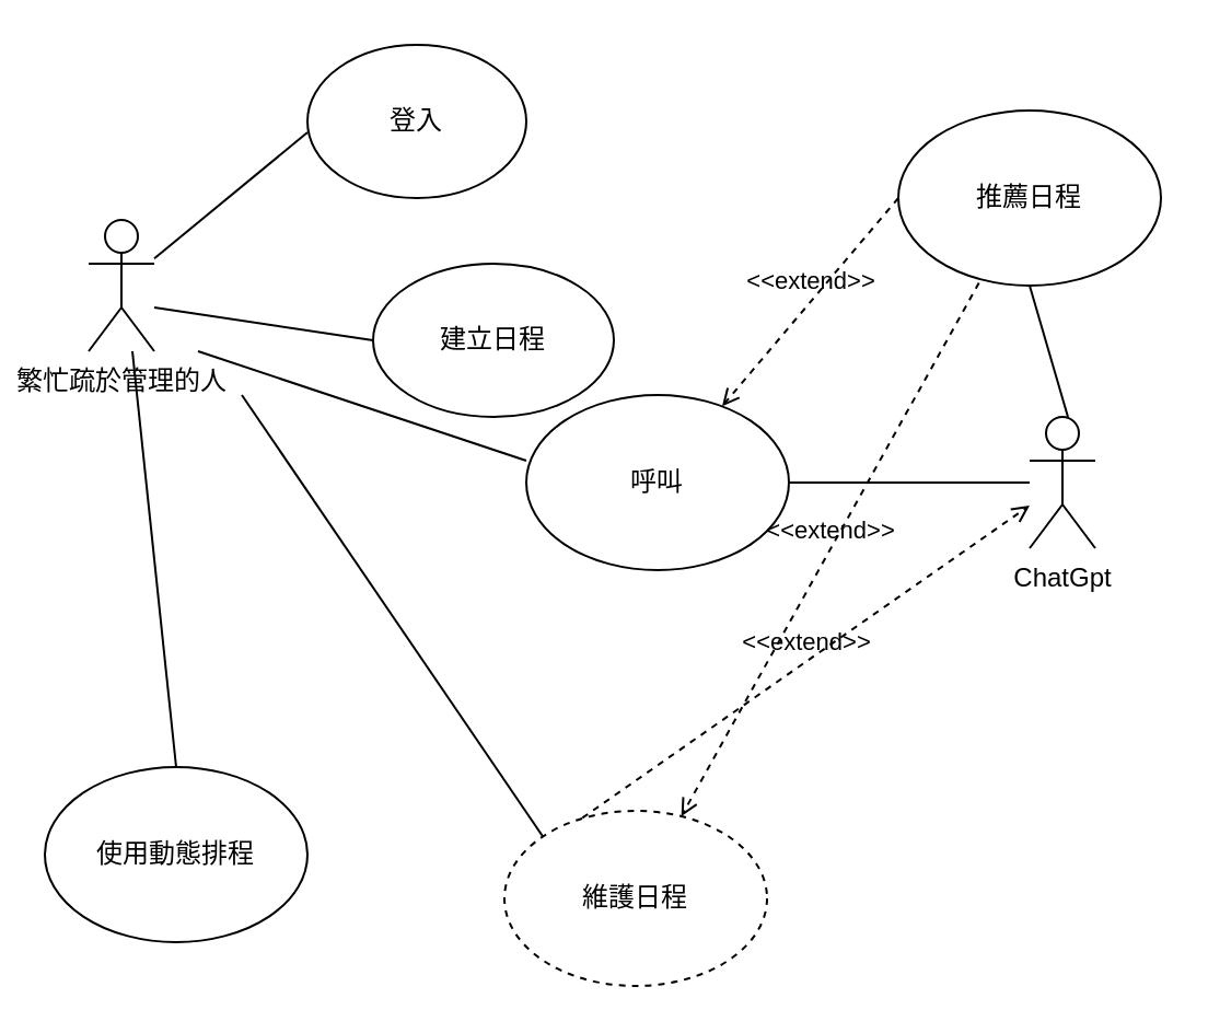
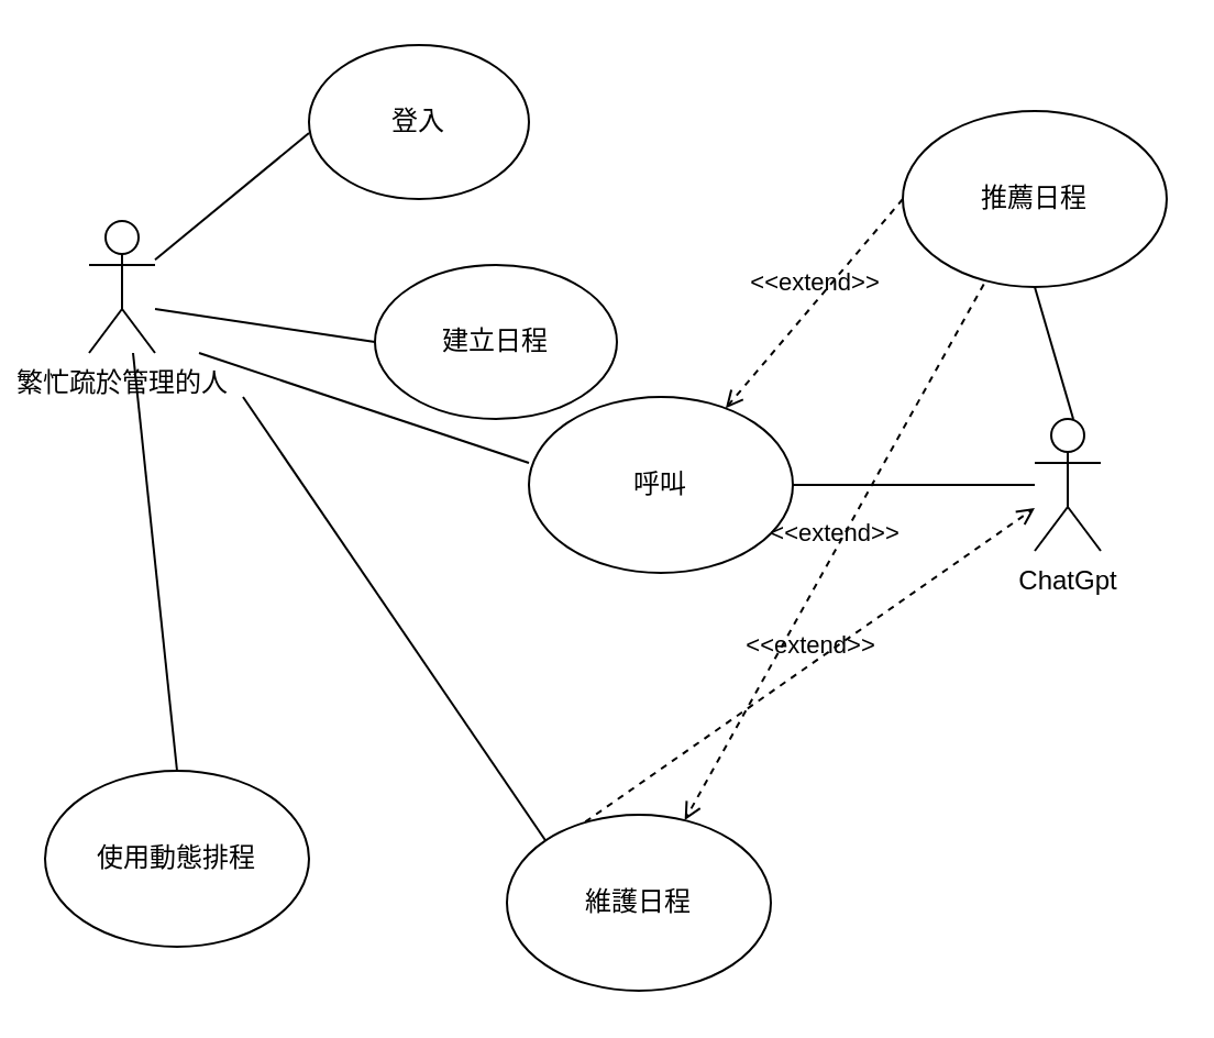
  <mxCell id="0" />
  <mxCell id="1" parent="0" />
  <mxCell id="2" value="繁忙疏於管理的人&lt;div&gt;&lt;br&gt;&lt;/div&gt;" style="shape=umlActor;verticalLabelPosition=bottom;verticalAlign=top;html=1;outlineConnect=0;" parent="1" vertex="1"><mxGeometry x="40" y="100" width="30" height="60" as="geometry" /></mxCell>
  <mxCell id="3" value="登入" style="ellipse;whiteSpace=wrap;html=1;" parent="1" vertex="1"><mxGeometry x="140" y="20" width="100" height="70" as="geometry" /></mxCell>
  <mxCell id="4" value="建立日程" style="ellipse;whiteSpace=wrap;html=1;" parent="1" vertex="1"><mxGeometry x="170" y="120" width="110" height="70" as="geometry" /></mxCell>
- <mxCell id="5" value="維護日程" style="ellipse;whiteSpace=wrap;html=1;dashed=1;" parent="1" vertex="1"><mxGeometry x="230" y="370" width="120" height="80" as="geometry" /></mxCell>
+ <mxCell id="5" value="維護日程" style="ellipse;whiteSpace=wrap;html=1;" parent="1" vertex="1"><mxGeometry x="230" y="370" width="120" height="80" as="geometry" /></mxCell>
  <mxCell id="6" value="ChatGpt" style="shape=umlActor;verticalLabelPosition=bottom;verticalAlign=top;html=1;outlineConnect=0;" parent="1" vertex="1"><mxGeometry x="470" y="190" width="30" height="60" as="geometry" /></mxCell>
  <mxCell id="7" value="" style="endArrow=none;html=1;rounded=0;" parent="1" edge="1"><mxGeometry width="50" height="50" relative="1" as="geometry"><mxPoint x="240" y="210" as="sourcePoint" /><mxPoint x="90" y="160" as="targetPoint" /></mxGeometry></mxCell>
  <mxCell id="8" value="" style="endArrow=none;html=1;rounded=0;entryX=0;entryY=0.5;entryDx=0;entryDy=0;" parent="1" target="4" edge="1"><mxGeometry width="50" height="50" relative="1" as="geometry"><mxPoint x="70" y="140" as="sourcePoint" /><mxPoint x="120" y="90" as="targetPoint" /></mxGeometry></mxCell>
  <mxCell id="9" value="" style="endArrow=none;html=1;rounded=0;" parent="1" source="2" edge="1"><mxGeometry width="50" height="50" relative="1" as="geometry"><mxPoint x="180" y="200" as="sourcePoint" /><mxPoint x="140" y="60" as="targetPoint" /></mxGeometry></mxCell>
  <mxCell id="10" value="" style="endArrow=none;html=1;rounded=0;exitX=0;exitY=0;exitDx=0;exitDy=0;" parent="1" source="5" edge="1"><mxGeometry width="50" height="50" relative="1" as="geometry"><mxPoint x="60" y="230" as="sourcePoint" /><mxPoint x="110" y="180" as="targetPoint" /></mxGeometry></mxCell>
  <mxCell id="11" value="呼叫" style="ellipse;whiteSpace=wrap;html=1;" parent="1" vertex="1"><mxGeometry x="240" y="180" width="120" height="80" as="geometry" /></mxCell>
  <mxCell id="12" value="" style="endArrow=none;html=1;rounded=0;" parent="1" target="6" edge="1"><mxGeometry width="50" height="50" relative="1" as="geometry"><mxPoint x="360" y="220" as="sourcePoint" /><mxPoint x="410" y="170" as="targetPoint" /></mxGeometry></mxCell>
  <mxCell id="13" value="&amp;lt;&amp;lt;extend&amp;gt;&amp;gt;" style="html=1;verticalAlign=bottom;labelBackgroundColor=none;endArrow=open;endFill=0;dashed=1;rounded=0;exitX=0.297;exitY=0.04;exitDx=0;exitDy=0;exitPerimeter=0;" parent="1" target="6" edge="1" source="5"><mxGeometry width="160" relative="1" as="geometry"><mxPoint x="220" y="280" as="sourcePoint" /><mxPoint x="380" y="280" as="targetPoint" /></mxGeometry></mxCell>
  <mxCell id="14" value="" style="endArrow=none;html=1;rounded=0;entryX=0.5;entryY=0;entryDx=0;entryDy=0;entryPerimeter=0;exitX=0.5;exitY=1;exitDx=0;exitDy=0;" parent="1" edge="1" source="15"><mxGeometry width="50" height="50" relative="1" as="geometry"><mxPoint x="500" y="140" as="sourcePoint" /><mxPoint x="487.5" y="190" as="targetPoint" /></mxGeometry></mxCell>
  <mxCell id="15" value="推薦日程" style="ellipse;whiteSpace=wrap;html=1;" parent="1" vertex="1"><mxGeometry x="410" y="50" width="120" height="80" as="geometry" /></mxCell>
  <mxCell id="16" value="使用動態排程" style="ellipse;whiteSpace=wrap;html=1;" parent="1" vertex="1"><mxGeometry x="20" y="350" width="120" height="80" as="geometry" /></mxCell>
  <mxCell id="17" value="" style="endArrow=none;html=1;rounded=0;exitX=0.5;exitY=0;exitDx=0;exitDy=0;" parent="1" source="16" edge="1"><mxGeometry width="50" height="50" relative="1" as="geometry"><mxPoint x="10" y="210" as="sourcePoint" /><mxPoint x="60" y="160" as="targetPoint" /></mxGeometry></mxCell>
  <mxCell id="18" value="&amp;lt;&amp;lt;extend&amp;gt;&amp;gt;" style="html=1;verticalAlign=bottom;labelBackgroundColor=none;endArrow=open;endFill=0;dashed=1;rounded=0;exitX=0.307;exitY=0.985;exitDx=0;exitDy=0;exitPerimeter=0;" edge="1" parent="1" source="15" target="5"><mxGeometry width="160" relative="1" as="geometry"><mxPoint x="412.76" y="130" as="sourcePoint" /><mxPoint x="310" y="342.8" as="targetPoint" /></mxGeometry></mxCell>
  <mxCell id="19" value="&amp;lt;&amp;lt;extend&amp;gt;&amp;gt;" style="html=1;verticalAlign=bottom;labelBackgroundColor=none;endArrow=open;endFill=0;dashed=1;rounded=0;exitX=0;exitY=0.5;exitDx=0;exitDy=0;" edge="1" parent="1" source="15" target="11"><mxGeometry width="160" relative="1" as="geometry"><mxPoint x="452" y="-80" as="sourcePoint" /><mxPoint x="283" y="163" as="targetPoint" /></mxGeometry></mxCell>
